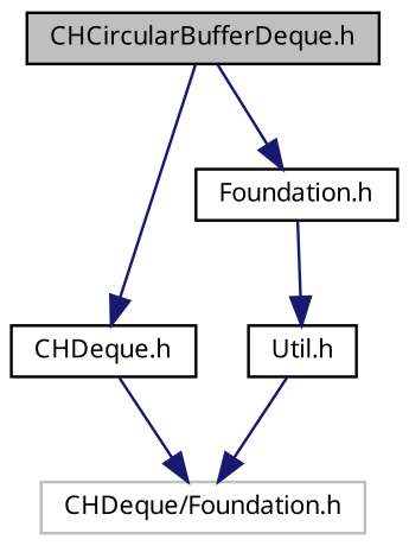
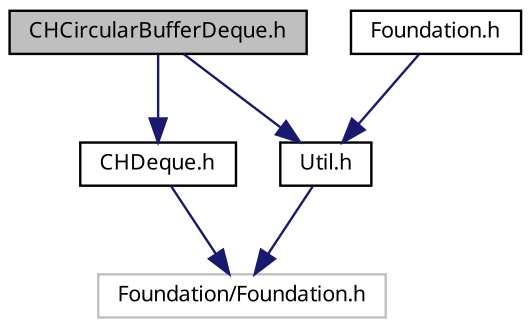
  digraph {
    node [color=black fontname=LucidaGrande fontsize=9 shape=record]
    edge [color=midnightblue fontname=LucidaGrande fontsize=9 labelfontname=LucidaGrande labelfontsize=9 style=solid]
    n1 [fillcolor=grey75 fontcolor=black height=0.2 label="CHCircularBufferDeque.h" style=filled width=0.4]
    n2 [height=0.2 label="CHDeque.h" width=0.4]
    n3 [height=0.2 label="Foundation.h" width=0.4]
-   n4 [color=grey75 height=0.2 label="CHDeque/Foundation.h" width=0.4]
+   n4 [color=grey75 height=0.2 label="Foundation/Foundation.h" width=0.4]
    n5 [height=0.2 label="Util.h" width=0.4]
    n1 -> n2
-   n1 -> n3
+   n1 -> n5
    n2 -> n4
    n3 -> n5
    n5 -> n4
  }
